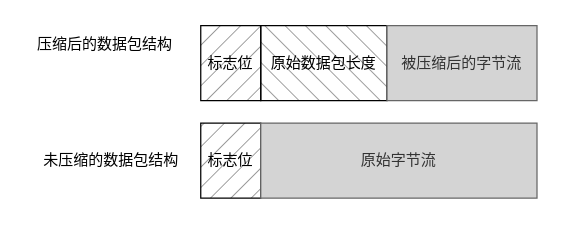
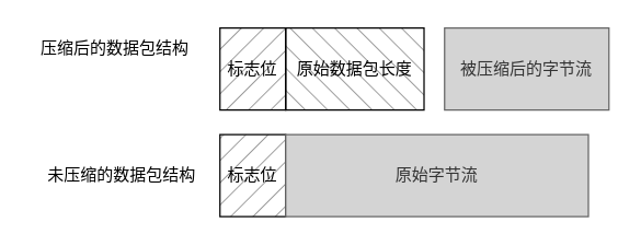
  <mxCell id="0" />
  <mxCell id="1" parent="0" />
  <mxCell id="2" value="标志位" style="rounded=0;whiteSpace=wrap;html=1;fillColor=#000000;strokeColor=#000000;fontFamily=Times New Roman;gradientColor=none;fillStyle=hatch;fillOpacity=40;" parent="1" vertex="1"><mxGeometry x="160" y="20" width="48" height="60" as="geometry" /></mxCell>
  <mxCell id="3" value="原始数据包长度" style="rounded=0;whiteSpace=wrap;html=1;fillColor=#000000;strokeColor=#000000;fontFamily=Times New Roman;fillStyle=hatch;fillOpacity=40;direction=south;" parent="1" vertex="1"><mxGeometry x="208" y="20" width="101" height="60" as="geometry" /></mxCell>
- <mxCell id="4" value="被压缩后的字节流" style="rounded=0;whiteSpace=wrap;html=1;fillColor=#D4D4D4;strokeColor=#666666;fontFamily=Times New Roman;fillStyle=auto;fontColor=#333333;" parent="1" vertex="1"><mxGeometry x="309" y="20" width="120" height="60" as="geometry" /></mxCell>
+ <mxCell id="4" value="被压缩后的字节流" style="rounded=0;whiteSpace=wrap;html=1;fillColor=#D4D4D4;strokeColor=#666666;fontFamily=Times New Roman;fillStyle=auto;fontColor=#333333;" parent="1" vertex="1"><mxGeometry x="324" y="20" width="120" height="60" as="geometry" /></mxCell>
  <mxCell id="5" value="标志位" style="rounded=0;whiteSpace=wrap;html=1;fillColor=#000000;strokeColor=#000000;fontFamily=Times New Roman;gradientColor=none;fillStyle=hatch;fillOpacity=40;" parent="1" vertex="1"><mxGeometry x="160" y="98" width="48" height="60" as="geometry" /></mxCell>
  <mxCell id="6" value="原始字节流" style="rounded=0;whiteSpace=wrap;html=1;fillColor=#D4D4D4;strokeColor=#666666;fontFamily=Times New Roman;fillStyle=auto;fontColor=#333333;" parent="1" vertex="1"><mxGeometry x="208" y="98" width="221" height="60" as="geometry" /></mxCell>
  <mxCell id="7" value="&lt;span&gt;压缩后的数据包结构&lt;/span&gt;" style="text;html=1;align=center;verticalAlign=middle;resizable=0;points=[];autosize=1;strokeColor=none;fillColor=none;fontStyle=0" parent="1" vertex="1"><mxGeometry x="20" y="22" width="126" height="26" as="geometry" /></mxCell>
  <mxCell id="8" value="&lt;span&gt;未压缩的数据包结构&lt;/span&gt;" style="text;html=1;align=center;verticalAlign=middle;resizable=0;points=[];autosize=1;strokeColor=none;fillColor=none;fontStyle=0" parent="1" vertex="1"><mxGeometry y="115" width="126" height="26" as="geometry" x="25" /></mxCell>
